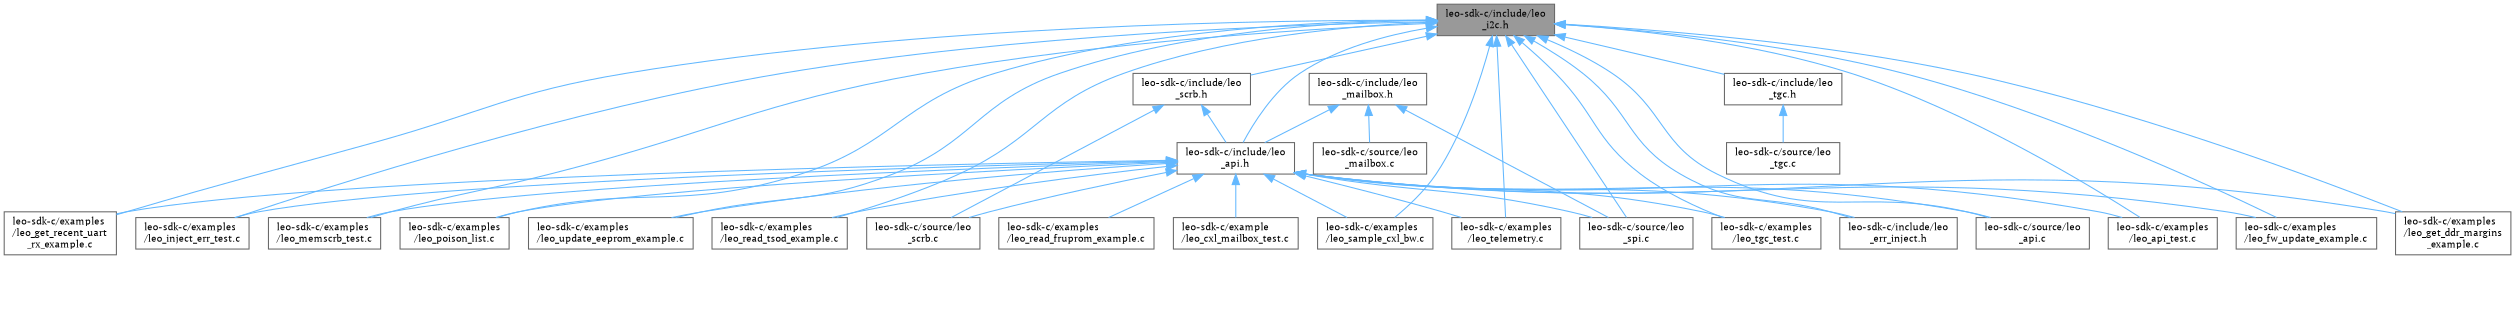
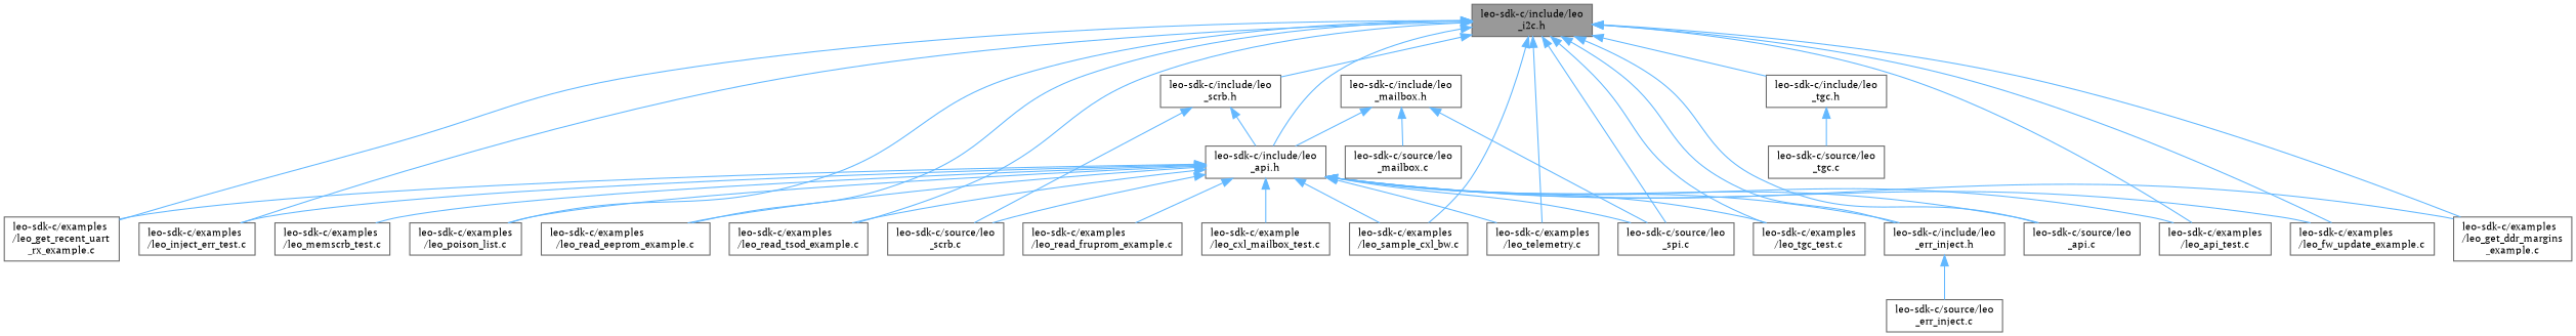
  digraph {
    fontname="PT Serif"
    node [color=grey40 fillcolor=white fontname="PT Serif" fontsize=10 shape=box style=filled]
    edge [color=steelblue1 dir=back fontname="PT Serif" fontsize=10 labelfontname=Helvetica labelfontsize=10 style=solid]
    n1 [color=gray40 fillcolor=grey60 fontcolor=black height=0.2 label="leo-sdk-c/include/leo\l_i2c.h" width=0.4]
    n2 [height=0.2 label="leo-sdk-c/examples\l/leo_api_test.c" width=0.4]
    n3 [height=0.2 label="leo-sdk-c/examples\l/leo_fw_update_example.c" width=0.4]
    n4 [height=0.2 label="leo-sdk-c/examples\l/leo_get_ddr_margins\l_example.c" width=0.4]
    n5 [height=0.2 label="leo-sdk-c/examples\l/leo_get_recent_uart\l_rx_example.c" width=0.4]
    n6 [height=0.2 label="leo-sdk-c/examples\l/leo_inject_err_test.c" width=0.4]
    n7 [height=0.2 label="leo-sdk-c/examples\l/leo_memscrb_test.c" width=0.4]
    n8 [height=0.2 label="leo-sdk-c/examples\l/leo_poison_list.c" width=0.4]
-   n9 [height=0.2 label="leo-sdk-c/examples\l/leo_update_eeprom_example.c" width=0.4]
+   n9 [height=0.2 label="leo-sdk-c/examples\l/leo_read_eeprom_example.c" width=0.4]
    n10 [height=0.2 label="leo-sdk-c/examples\l/leo_read_tsod_example.c" width=0.4]
    n11 [height=0.2 label="leo-sdk-c/examples\l/leo_sample_cxl_bw.c" width=0.4]
    n12 [height=0.2 label="leo-sdk-c/examples\l/leo_telemetry.c" width=0.4]
    n13 [height=0.2 label="leo-sdk-c/examples\l/leo_tgc_test.c" width=0.4]
    n14 [height=0.2 label="leo-sdk-c/include/leo\l_api.h" width=0.4]
    n15 [height=0.2 label="leo-sdk-c/include/leo\l_err_inject.h" width=0.4]
    n16 [height=0.2 label="leo-sdk-c/source/leo\l_spi.c" width=0.4]
    n17 [height=0.2 label="leo-sdk-c/include/leo\l_scrb.h" width=0.4]
    n18 [height=0.2 label="leo-sdk-c/include/leo\l_tgc.h" width=0.4]
    n19 [height=0.2 label="leo-sdk-c/source/leo\l_api.c" width=0.4]
    n20 [height=0.2 label="leo-sdk-c/example\l/leo_cxl_mailbox_test.c" width=0.4]
    n21 [height=0.2 label="leo-sdk-c/examples\l/leo_read_fruprom_example.c" width=0.4]
    n22 [height=0.2 label="leo-sdk-c/source/leo\l_scrb.c" width=0.4]
+   n23 [height=0.2 label="leo-sdk-c/source/leo\l_err_inject.c" width=0.4]
    n24 [height=0.2 label="leo-sdk-c/include/leo\l_mailbox.h" width=0.4]
    n25 [height=0.2 label="leo-sdk-c/source/leo\l_mailbox.c" width=0.4]
    n26 [height=0.2 label="leo-sdk-c/source/leo\l_tgc.c" width=0.4]
    n1 -> n2
    n1 -> n3
    n1 -> n4
    n1 -> n5
    n1 -> n6
-   n1 -> n7
    n1 -> n8
    n1 -> n9
    n1 -> n10
    n1 -> n11
    n1 -> n12
    n1 -> n13
    n1 -> n14
    n1 -> n15
    n1 -> n16
    n1 -> n17
    n1 -> n18
    n1 -> n19
    n14 -> n2
    n14 -> n3
    n14 -> n4
    n14 -> n5
    n14 -> n6
    n14 -> n7
    n14 -> n8
    n14 -> n9
    n14 -> n10
    n14 -> n11
    n14 -> n12
    n14 -> n13
    n14 -> n15
    n14 -> n16
    n14 -> n19
    n14 -> n20
    n14 -> n21
    n14 -> n22
+   n15 -> n23
    n17 -> n14
    n17 -> n22
    n18 -> n26
    n24 -> n14
    n24 -> n16
    n24 -> n25
  }
